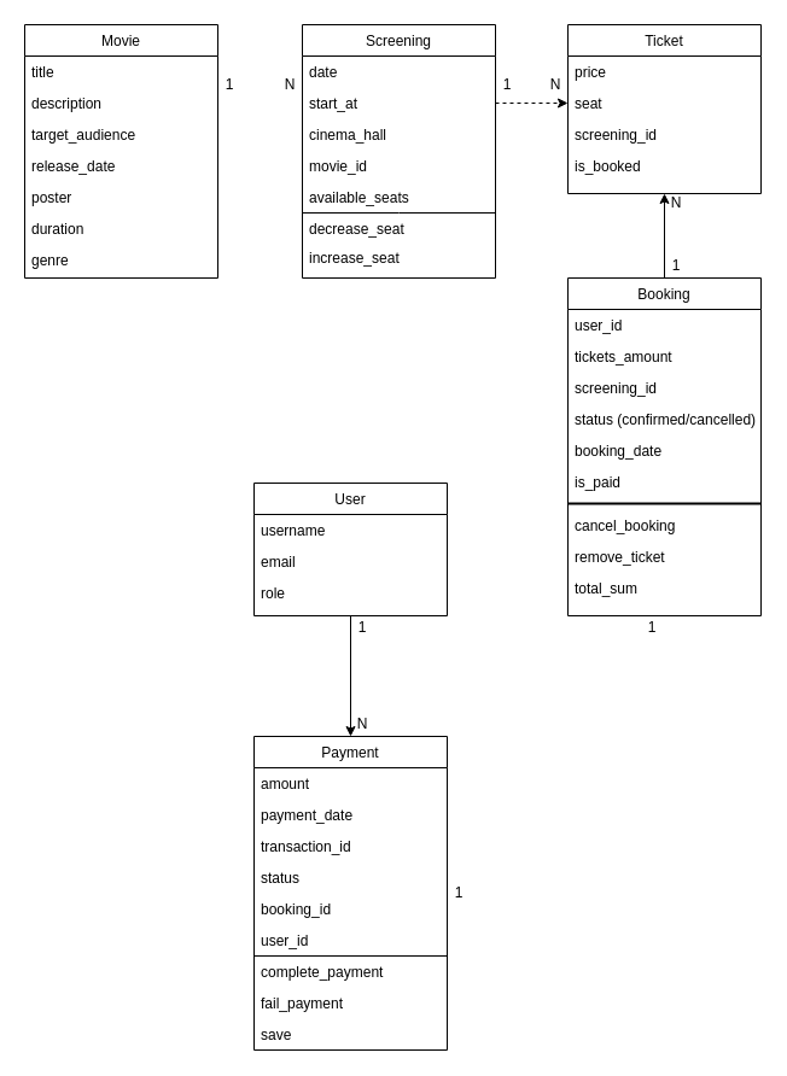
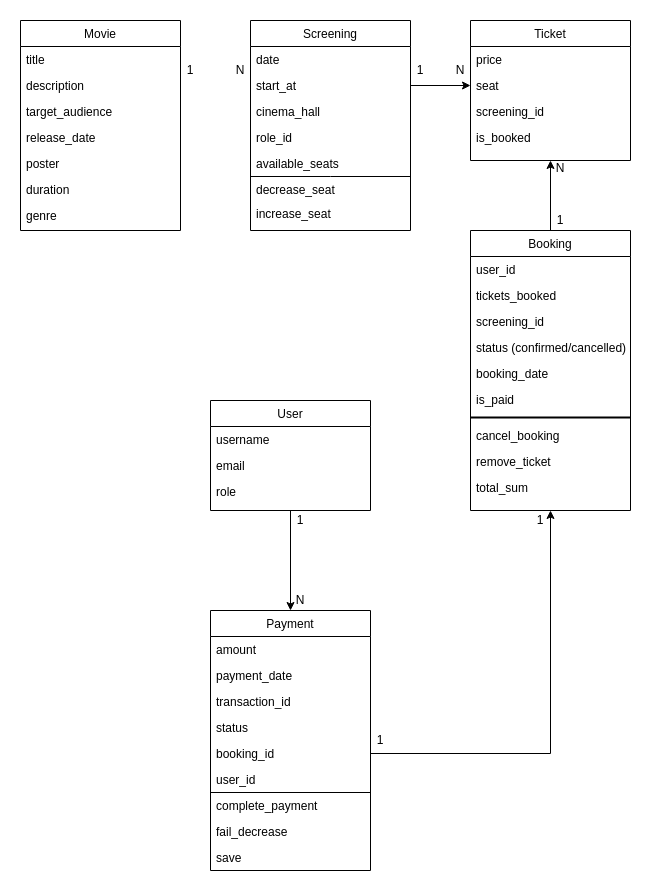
  <mxCell id="0" />
  <mxCell id="1" parent="0" />
  <mxCell id="2" style="edgeStyle=orthogonalEdgeStyle;rounded=0;orthogonalLoop=1;jettySize=auto;html=1;exitX=0.5;exitY=1;exitDx=0;exitDy=0;entryX=0.5;entryY=0;entryDx=0;entryDy=0;" parent="1" source="3" target="29" edge="1"><mxGeometry relative="1" as="geometry" /></mxCell>
  <mxCell id="3" value="User" style="swimlane;fontStyle=0;align=center;verticalAlign=top;childLayout=stackLayout;horizontal=1;startSize=26;horizontalStack=0;resizeParent=1;resizeLast=0;collapsible=1;marginBottom=0;rounded=0;shadow=0;strokeWidth=1;" parent="1" vertex="1"><mxGeometry x="210" y="400" width="160" height="110" as="geometry"><mxRectangle x="230" y="140" width="160" height="26" as="alternateBounds" /></mxGeometry></mxCell>
  <mxCell id="4" value="username" style="text;align=left;verticalAlign=top;spacingLeft=4;spacingRight=4;overflow=hidden;rotatable=0;points=[[0,0.5],[1,0.5]];portConstraint=eastwest;" parent="3" vertex="1"><mxGeometry y="26" width="160" height="26" as="geometry" /></mxCell>
  <mxCell id="5" value="email" style="text;align=left;verticalAlign=top;spacingLeft=4;spacingRight=4;overflow=hidden;rotatable=0;points=[[0,0.5],[1,0.5]];portConstraint=eastwest;rounded=0;shadow=0;html=0;" parent="3" vertex="1"><mxGeometry y="52" width="160" height="26" as="geometry" /></mxCell>
  <mxCell id="6" value="role" style="text;align=left;verticalAlign=top;spacingLeft=4;spacingRight=4;overflow=hidden;rotatable=0;points=[[0,0.5],[1,0.5]];portConstraint=eastwest;rounded=0;shadow=0;html=0;" parent="3" vertex="1"><mxGeometry y="78" width="160" height="26" as="geometry" /></mxCell>
  <mxCell id="7" value="Screening" style="swimlane;fontStyle=0;align=center;verticalAlign=top;childLayout=stackLayout;horizontal=1;startSize=26;horizontalStack=0;resizeParent=1;resizeLast=0;collapsible=1;marginBottom=0;rounded=0;shadow=0;strokeWidth=1;" parent="1" vertex="1"><mxGeometry x="250" y="20" width="160" height="210" as="geometry"><mxRectangle x="270" y="100" width="160" height="26" as="alternateBounds" /></mxGeometry></mxCell>
  <mxCell id="8" value="date" style="text;align=left;verticalAlign=top;spacingLeft=4;spacingRight=4;overflow=hidden;rotatable=0;points=[[0,0.5],[1,0.5]];portConstraint=eastwest;" parent="7" vertex="1"><mxGeometry y="26" width="160" height="26" as="geometry" /></mxCell>
  <mxCell id="9" value="start_at" style="text;align=left;verticalAlign=top;spacingLeft=4;spacingRight=4;overflow=hidden;rotatable=0;points=[[0,0.5],[1,0.5]];portConstraint=eastwest;rounded=0;shadow=0;html=0;" parent="7" vertex="1"><mxGeometry y="52" width="160" height="26" as="geometry" /></mxCell>
  <mxCell id="10" value="cinema_hall" style="text;align=left;verticalAlign=top;spacingLeft=4;spacingRight=4;overflow=hidden;rotatable=0;points=[[0,0.5],[1,0.5]];portConstraint=eastwest;rounded=0;shadow=0;html=0;" parent="7" vertex="1"><mxGeometry y="78" width="160" height="26" as="geometry" /></mxCell>
- <mxCell id="11" value="movie_id" style="text;align=left;verticalAlign=top;spacingLeft=4;spacingRight=4;overflow=hidden;rotatable=0;points=[[0,0.5],[1,0.5]];portConstraint=eastwest;rounded=0;shadow=0;html=0;" parent="7" vertex="1"><mxGeometry y="104" width="160" height="26" as="geometry" /></mxCell>
+ <mxCell id="11" value="role_id" style="text;align=left;verticalAlign=top;spacingLeft=4;spacingRight=4;overflow=hidden;rotatable=0;points=[[0,0.5],[1,0.5]];portConstraint=eastwest;rounded=0;shadow=0;html=0;" parent="7" vertex="1"><mxGeometry y="104" width="160" height="26" as="geometry" /></mxCell>
  <mxCell id="12" value="available_seats" style="text;align=left;verticalAlign=top;spacingLeft=4;spacingRight=4;overflow=hidden;rotatable=0;points=[[0,0.5],[1,0.5]];portConstraint=eastwest;rounded=0;shadow=0;html=0;" parent="7" vertex="1"><mxGeometry y="130" width="160" height="26" as="geometry" /></mxCell>
  <mxCell id="13" value="" style="endArrow=none;html=1;rounded=0;exitX=0.003;exitY=0.958;exitDx=0;exitDy=0;exitPerimeter=0;" parent="7" edge="1"><mxGeometry width="50" height="50" relative="1" as="geometry"><mxPoint x="1.821e-14" y="156.002" as="sourcePoint" /><mxPoint x="160" y="156" as="targetPoint" /><Array as="points"><mxPoint x="80" y="156" /></Array></mxGeometry></mxCell>
  <mxCell id="14" value="decrease_seat" style="text;align=left;verticalAlign=top;spacingLeft=4;spacingRight=4;overflow=hidden;rotatable=0;points=[[0,0.5],[1,0.5]];portConstraint=eastwest;" parent="7" vertex="1"><mxGeometry y="156" width="160" height="24" as="geometry" /></mxCell>
  <mxCell id="15" value="increase_seat" style="text;align=left;verticalAlign=top;spacingLeft=4;spacingRight=4;overflow=hidden;rotatable=0;points=[[0,0.5],[1,0.5]];portConstraint=eastwest;" vertex="1" parent="7"><mxGeometry y="180" width="160" height="24" as="geometry" /></mxCell>
  <mxCell id="16" value="Ticket" style="swimlane;fontStyle=0;align=center;verticalAlign=top;childLayout=stackLayout;horizontal=1;startSize=26;horizontalStack=0;resizeParent=1;resizeLast=0;collapsible=1;marginBottom=0;rounded=0;shadow=0;strokeWidth=1;" parent="1" vertex="1"><mxGeometry x="470" y="20" width="160" height="140" as="geometry"><mxRectangle x="330" y="360" width="170" height="26" as="alternateBounds" /></mxGeometry></mxCell>
  <mxCell id="17" value="price" style="text;align=left;verticalAlign=top;spacingLeft=4;spacingRight=4;overflow=hidden;rotatable=0;points=[[0,0.5],[1,0.5]];portConstraint=eastwest;" parent="16" vertex="1"><mxGeometry y="26" width="160" height="26" as="geometry" /></mxCell>
  <mxCell id="18" value="seat " style="text;align=left;verticalAlign=top;spacingLeft=4;spacingRight=4;overflow=hidden;rotatable=0;points=[[0,0.5],[1,0.5]];portConstraint=eastwest;" parent="16" vertex="1"><mxGeometry y="52" width="160" height="26" as="geometry" /></mxCell>
  <mxCell id="19" value="screening_id" style="text;align=left;verticalAlign=top;spacingLeft=4;spacingRight=4;overflow=hidden;rotatable=0;points=[[0,0.5],[1,0.5]];portConstraint=eastwest;" parent="16" vertex="1"><mxGeometry y="78" width="160" height="26" as="geometry" /></mxCell>
  <mxCell id="20" value="is_booked" style="text;align=left;verticalAlign=top;spacingLeft=4;spacingRight=4;overflow=hidden;rotatable=0;points=[[0,0.5],[1,0.5]];portConstraint=eastwest;" parent="16" vertex="1"><mxGeometry y="104" width="160" height="26" as="geometry" /></mxCell>
  <mxCell id="21" value="Movie" style="swimlane;fontStyle=0;align=center;verticalAlign=top;childLayout=stackLayout;horizontal=1;startSize=26;horizontalStack=0;resizeParent=1;resizeLast=0;collapsible=1;marginBottom=0;rounded=0;shadow=0;strokeWidth=1;" parent="1" vertex="1"><mxGeometry x="20" y="20" width="160" height="210" as="geometry"><mxRectangle x="550" y="140" width="160" height="26" as="alternateBounds" /></mxGeometry></mxCell>
  <mxCell id="22" value="title" style="text;align=left;verticalAlign=top;spacingLeft=4;spacingRight=4;overflow=hidden;rotatable=0;points=[[0,0.5],[1,0.5]];portConstraint=eastwest;" parent="21" vertex="1"><mxGeometry y="26" width="160" height="26" as="geometry" /></mxCell>
  <mxCell id="23" value="description " style="text;align=left;verticalAlign=top;spacingLeft=4;spacingRight=4;overflow=hidden;rotatable=0;points=[[0,0.5],[1,0.5]];portConstraint=eastwest;rounded=0;shadow=0;html=0;" parent="21" vertex="1"><mxGeometry y="52" width="160" height="26" as="geometry" /></mxCell>
  <mxCell id="24" value="target_audience" style="text;align=left;verticalAlign=top;spacingLeft=4;spacingRight=4;overflow=hidden;rotatable=0;points=[[0,0.5],[1,0.5]];portConstraint=eastwest;rounded=0;shadow=0;html=0;" parent="21" vertex="1"><mxGeometry y="78" width="160" height="26" as="geometry" /></mxCell>
  <mxCell id="25" value="release_date" style="text;align=left;verticalAlign=top;spacingLeft=4;spacingRight=4;overflow=hidden;rotatable=0;points=[[0,0.5],[1,0.5]];portConstraint=eastwest;rounded=0;shadow=0;html=0;" parent="21" vertex="1"><mxGeometry y="104" width="160" height="26" as="geometry" /></mxCell>
  <mxCell id="26" value="poster" style="text;align=left;verticalAlign=top;spacingLeft=4;spacingRight=4;overflow=hidden;rotatable=0;points=[[0,0.5],[1,0.5]];portConstraint=eastwest;rounded=0;shadow=0;html=0;" parent="21" vertex="1"><mxGeometry y="130" width="160" height="26" as="geometry" /></mxCell>
  <mxCell id="27" value="duration " style="text;align=left;verticalAlign=top;spacingLeft=4;spacingRight=4;overflow=hidden;rotatable=0;points=[[0,0.5],[1,0.5]];portConstraint=eastwest;rounded=0;shadow=0;html=0;" parent="21" vertex="1"><mxGeometry y="156" width="160" height="26" as="geometry" /></mxCell>
  <mxCell id="28" value="genre" style="text;align=left;verticalAlign=top;spacingLeft=4;spacingRight=4;overflow=hidden;rotatable=0;points=[[0,0.5],[1,0.5]];portConstraint=eastwest;rounded=0;shadow=0;html=0;" vertex="1" parent="21"><mxGeometry y="182" width="160" height="26" as="geometry" /></mxCell>
  <mxCell id="29" value="Payment" style="swimlane;fontStyle=0;align=center;verticalAlign=top;childLayout=stackLayout;horizontal=1;startSize=26;horizontalStack=0;resizeParent=1;resizeLast=0;collapsible=1;marginBottom=0;rounded=0;shadow=0;strokeWidth=1;" parent="1" vertex="1"><mxGeometry x="210" y="610" width="160" height="260" as="geometry"><mxRectangle x="120" y="360" width="160" height="26" as="alternateBounds" /></mxGeometry></mxCell>
  <mxCell id="30" value="amount" style="text;align=left;verticalAlign=top;spacingLeft=4;spacingRight=4;overflow=hidden;rotatable=0;points=[[0,0.5],[1,0.5]];portConstraint=eastwest;" parent="29" vertex="1"><mxGeometry y="26" width="160" height="26" as="geometry" /></mxCell>
  <mxCell id="31" value="payment_date" style="text;align=left;verticalAlign=top;spacingLeft=4;spacingRight=4;overflow=hidden;rotatable=0;points=[[0,0.5],[1,0.5]];portConstraint=eastwest;rounded=0;shadow=0;html=0;" parent="29" vertex="1"><mxGeometry y="52" width="160" height="26" as="geometry" /></mxCell>
  <mxCell id="32" value="transaction_id" style="text;align=left;verticalAlign=top;spacingLeft=4;spacingRight=4;overflow=hidden;rotatable=0;points=[[0,0.5],[1,0.5]];portConstraint=eastwest;rounded=0;shadow=0;html=0;" parent="29" vertex="1"><mxGeometry y="78" width="160" height="26" as="geometry" /></mxCell>
  <mxCell id="33" value="status" style="text;align=left;verticalAlign=top;spacingLeft=4;spacingRight=4;overflow=hidden;rotatable=0;points=[[0,0.5],[1,0.5]];portConstraint=eastwest;rounded=0;shadow=0;html=0;" parent="29" vertex="1"><mxGeometry y="104" width="160" height="26" as="geometry" /></mxCell>
  <mxCell id="34" value="booking_id" style="text;align=left;verticalAlign=top;spacingLeft=4;spacingRight=4;overflow=hidden;rotatable=0;points=[[0,0.5],[1,0.5]];portConstraint=eastwest;rounded=0;shadow=0;html=0;" parent="29" vertex="1"><mxGeometry y="130" width="160" height="26" as="geometry" /></mxCell>
  <mxCell id="35" value="user_id" style="text;align=left;verticalAlign=top;spacingLeft=4;spacingRight=4;overflow=hidden;rotatable=0;points=[[0,0.5],[1,0.5]];portConstraint=eastwest;rounded=0;shadow=0;html=0;" parent="29" vertex="1"><mxGeometry y="156" width="160" height="26" as="geometry" /></mxCell>
  <mxCell id="36" value="" style="endArrow=none;html=1;rounded=0;" parent="29" edge="1"><mxGeometry width="50" height="50" relative="1" as="geometry"><mxPoint y="182" as="sourcePoint" /><mxPoint x="160" y="182" as="targetPoint" /></mxGeometry></mxCell>
  <mxCell id="37" value="complete_payment " style="text;align=left;verticalAlign=top;spacingLeft=4;spacingRight=4;overflow=hidden;rotatable=0;points=[[0,0.5],[1,0.5]];portConstraint=eastwest;rounded=0;shadow=0;html=0;" parent="29" vertex="1"><mxGeometry y="182" width="160" height="26" as="geometry" /></mxCell>
- <mxCell id="38" value="fail_payment " style="text;align=left;verticalAlign=top;spacingLeft=4;spacingRight=4;overflow=hidden;rotatable=0;points=[[0,0.5],[1,0.5]];portConstraint=eastwest;rounded=0;shadow=0;html=0;" parent="29" vertex="1"><mxGeometry y="208" width="160" height="26" as="geometry" /></mxCell>
+ <mxCell id="38" value="fail_decrease " style="text;align=left;verticalAlign=top;spacingLeft=4;spacingRight=4;overflow=hidden;rotatable=0;points=[[0,0.5],[1,0.5]];portConstraint=eastwest;rounded=0;shadow=0;html=0;" parent="29" vertex="1"><mxGeometry y="208" width="160" height="26" as="geometry" /></mxCell>
  <mxCell id="39" value="save" style="text;align=left;verticalAlign=top;spacingLeft=4;spacingRight=4;overflow=hidden;rotatable=0;points=[[0,0.5],[1,0.5]];portConstraint=eastwest;rounded=0;shadow=0;html=0;" parent="29" vertex="1"><mxGeometry y="234" width="160" height="26" as="geometry" /></mxCell>
  <mxCell id="40" value="1" style="text;html=1;align=center;verticalAlign=middle;whiteSpace=wrap;rounded=0;" parent="1" vertex="1"><mxGeometry x="180" y="60" width="20" height="20" as="geometry" /></mxCell>
  <mxCell id="41" value="N" style="text;html=1;align=center;verticalAlign=middle;whiteSpace=wrap;rounded=0;" parent="1" vertex="1"><mxGeometry x="230" y="60" width="20" height="20" as="geometry" /></mxCell>
  <mxCell id="42" value="1" style="text;html=1;align=center;verticalAlign=middle;whiteSpace=wrap;rounded=0;" parent="1" vertex="1"><mxGeometry x="410" y="60" width="20" height="20" as="geometry" /></mxCell>
  <mxCell id="43" value="N" style="text;html=1;align=center;verticalAlign=middle;whiteSpace=wrap;rounded=0;" parent="1" vertex="1"><mxGeometry x="450" y="60" width="20" height="20" as="geometry" /></mxCell>
- <mxCell id="44" style="edgeStyle=orthogonalEdgeStyle;rounded=0;orthogonalLoop=1;jettySize=auto;html=1;exitX=1;exitY=0.5;exitDx=0;exitDy=0;entryX=0;entryY=0.5;entryDx=0;entryDy=0;dashed=1;" parent="1" source="9" target="18" edge="1"><mxGeometry relative="1" as="geometry" /></mxCell>
+ <mxCell id="44" style="edgeStyle=orthogonalEdgeStyle;rounded=0;orthogonalLoop=1;jettySize=auto;html=1;exitX=1;exitY=0.5;exitDx=0;exitDy=0;entryX=0;entryY=0.5;entryDx=0;entryDy=0;" parent="1" source="9" target="18" edge="1"><mxGeometry relative="1" as="geometry" /></mxCell>
  <mxCell id="45" value="1" style="text;html=1;align=center;verticalAlign=middle;whiteSpace=wrap;rounded=0;" parent="1" vertex="1"><mxGeometry x="290" y="510" width="20" height="20" as="geometry" /></mxCell>
  <mxCell id="46" value="N" style="text;html=1;align=center;verticalAlign=middle;whiteSpace=wrap;rounded=0;" parent="1" vertex="1"><mxGeometry x="290" y="590" width="20" height="20" as="geometry" /></mxCell>
  <mxCell id="47" style="edgeStyle=orthogonalEdgeStyle;rounded=0;orthogonalLoop=1;jettySize=auto;html=1;entryX=0.5;entryY=1;entryDx=0;entryDy=0;" parent="1" source="48" target="16" edge="1"><mxGeometry relative="1" as="geometry" /></mxCell>
  <mxCell id="48" value="Booking" style="swimlane;fontStyle=0;align=center;verticalAlign=top;childLayout=stackLayout;horizontal=1;startSize=26;horizontalStack=0;resizeParent=1;resizeLast=0;collapsible=1;marginBottom=0;rounded=0;shadow=0;strokeWidth=1;" parent="1" vertex="1"><mxGeometry x="470" y="230" width="160" height="280" as="geometry"><mxRectangle x="330" y="360" width="170" height="26" as="alternateBounds" /></mxGeometry></mxCell>
  <mxCell id="49" value="user_id" style="text;align=left;verticalAlign=top;spacingLeft=4;spacingRight=4;overflow=hidden;rotatable=0;points=[[0,0.5],[1,0.5]];portConstraint=eastwest;" parent="48" vertex="1"><mxGeometry y="26" width="160" height="26" as="geometry" /></mxCell>
- <mxCell id="50" value="tickets_amount" style="text;align=left;verticalAlign=top;spacingLeft=4;spacingRight=4;overflow=hidden;rotatable=0;points=[[0,0.5],[1,0.5]];portConstraint=eastwest;" parent="48" vertex="1"><mxGeometry y="52" width="160" height="26" as="geometry" /></mxCell>
+ <mxCell id="50" value="tickets_booked" style="text;align=left;verticalAlign=top;spacingLeft=4;spacingRight=4;overflow=hidden;rotatable=0;points=[[0,0.5],[1,0.5]];portConstraint=eastwest;" parent="48" vertex="1"><mxGeometry y="52" width="160" height="26" as="geometry" /></mxCell>
  <mxCell id="51" value="screening_id " style="text;align=left;verticalAlign=top;spacingLeft=4;spacingRight=4;overflow=hidden;rotatable=0;points=[[0,0.5],[1,0.5]];portConstraint=eastwest;" parent="48" vertex="1"><mxGeometry y="78" width="160" height="26" as="geometry" /></mxCell>
  <mxCell id="52" value="status (confirmed/cancelled)" style="text;align=left;verticalAlign=top;spacingLeft=4;spacingRight=4;overflow=hidden;rotatable=0;points=[[0,0.5],[1,0.5]];portConstraint=eastwest;" parent="48" vertex="1"><mxGeometry y="104" width="160" height="26" as="geometry" /></mxCell>
  <mxCell id="53" value="booking_date" style="text;align=left;verticalAlign=top;spacingLeft=4;spacingRight=4;overflow=hidden;rotatable=0;points=[[0,0.5],[1,0.5]];portConstraint=eastwest;" parent="48" vertex="1"><mxGeometry y="130" width="160" height="26" as="geometry" /></mxCell>
  <mxCell id="54" value="is_paid" style="text;align=left;verticalAlign=top;spacingLeft=4;spacingRight=4;overflow=hidden;rotatable=0;points=[[0,0.5],[1,0.5]];portConstraint=eastwest;" vertex="1" parent="48"><mxGeometry y="156" width="160" height="26" as="geometry" /></mxCell>
  <mxCell id="55" value="" style="line;strokeWidth=2;html=1;" vertex="1" parent="48"><mxGeometry y="182" width="160" height="10" as="geometry" /></mxCell>
  <mxCell id="56" value="cancel_booking" style="text;align=left;verticalAlign=top;spacingLeft=4;spacingRight=4;overflow=hidden;rotatable=0;points=[[0,0.5],[1,0.5]];portConstraint=eastwest;" parent="48" vertex="1"><mxGeometry y="192" width="160" height="26" as="geometry" /></mxCell>
  <mxCell id="57" value="remove_ticket" style="text;align=left;verticalAlign=top;spacingLeft=4;spacingRight=4;overflow=hidden;rotatable=0;points=[[0,0.5],[1,0.5]];portConstraint=eastwest;" vertex="1" parent="48"><mxGeometry y="218" width="160" height="26" as="geometry" /></mxCell>
  <mxCell id="58" value="total_sum" style="text;align=left;verticalAlign=top;spacingLeft=4;spacingRight=4;overflow=hidden;rotatable=0;points=[[0,0.5],[1,0.5]];portConstraint=eastwest;" parent="48" vertex="1"><mxGeometry y="244" width="160" height="24" as="geometry" /></mxCell>
  <mxCell id="59" value="1" style="text;html=1;align=center;verticalAlign=middle;whiteSpace=wrap;rounded=0;" parent="1" vertex="1"><mxGeometry x="550" y="210" width="20" height="20" as="geometry" /></mxCell>
  <mxCell id="60" value="N" style="text;html=1;align=center;verticalAlign=middle;whiteSpace=wrap;rounded=0;" parent="1" vertex="1"><mxGeometry x="550" y="158" width="20" height="20" as="geometry" /></mxCell>
+ <mxCell id="61" style="edgeStyle=orthogonalEdgeStyle;rounded=0;orthogonalLoop=1;jettySize=auto;html=1;exitX=1;exitY=0.5;exitDx=0;exitDy=0;entryX=0.5;entryY=1;entryDx=0;entryDy=0;" parent="1" source="34" target="48" edge="1"><mxGeometry relative="1" as="geometry" /></mxCell>
  <mxCell id="62" value="1" style="text;html=1;align=center;verticalAlign=middle;whiteSpace=wrap;rounded=0;" parent="1" vertex="1"><mxGeometry x="370" y="730" width="20" height="20" as="geometry" /></mxCell>
  <mxCell id="63" value="1" style="text;html=1;align=center;verticalAlign=middle;whiteSpace=wrap;rounded=0;" parent="1" vertex="1"><mxGeometry x="530" y="510" width="20" height="20" as="geometry" /></mxCell>
